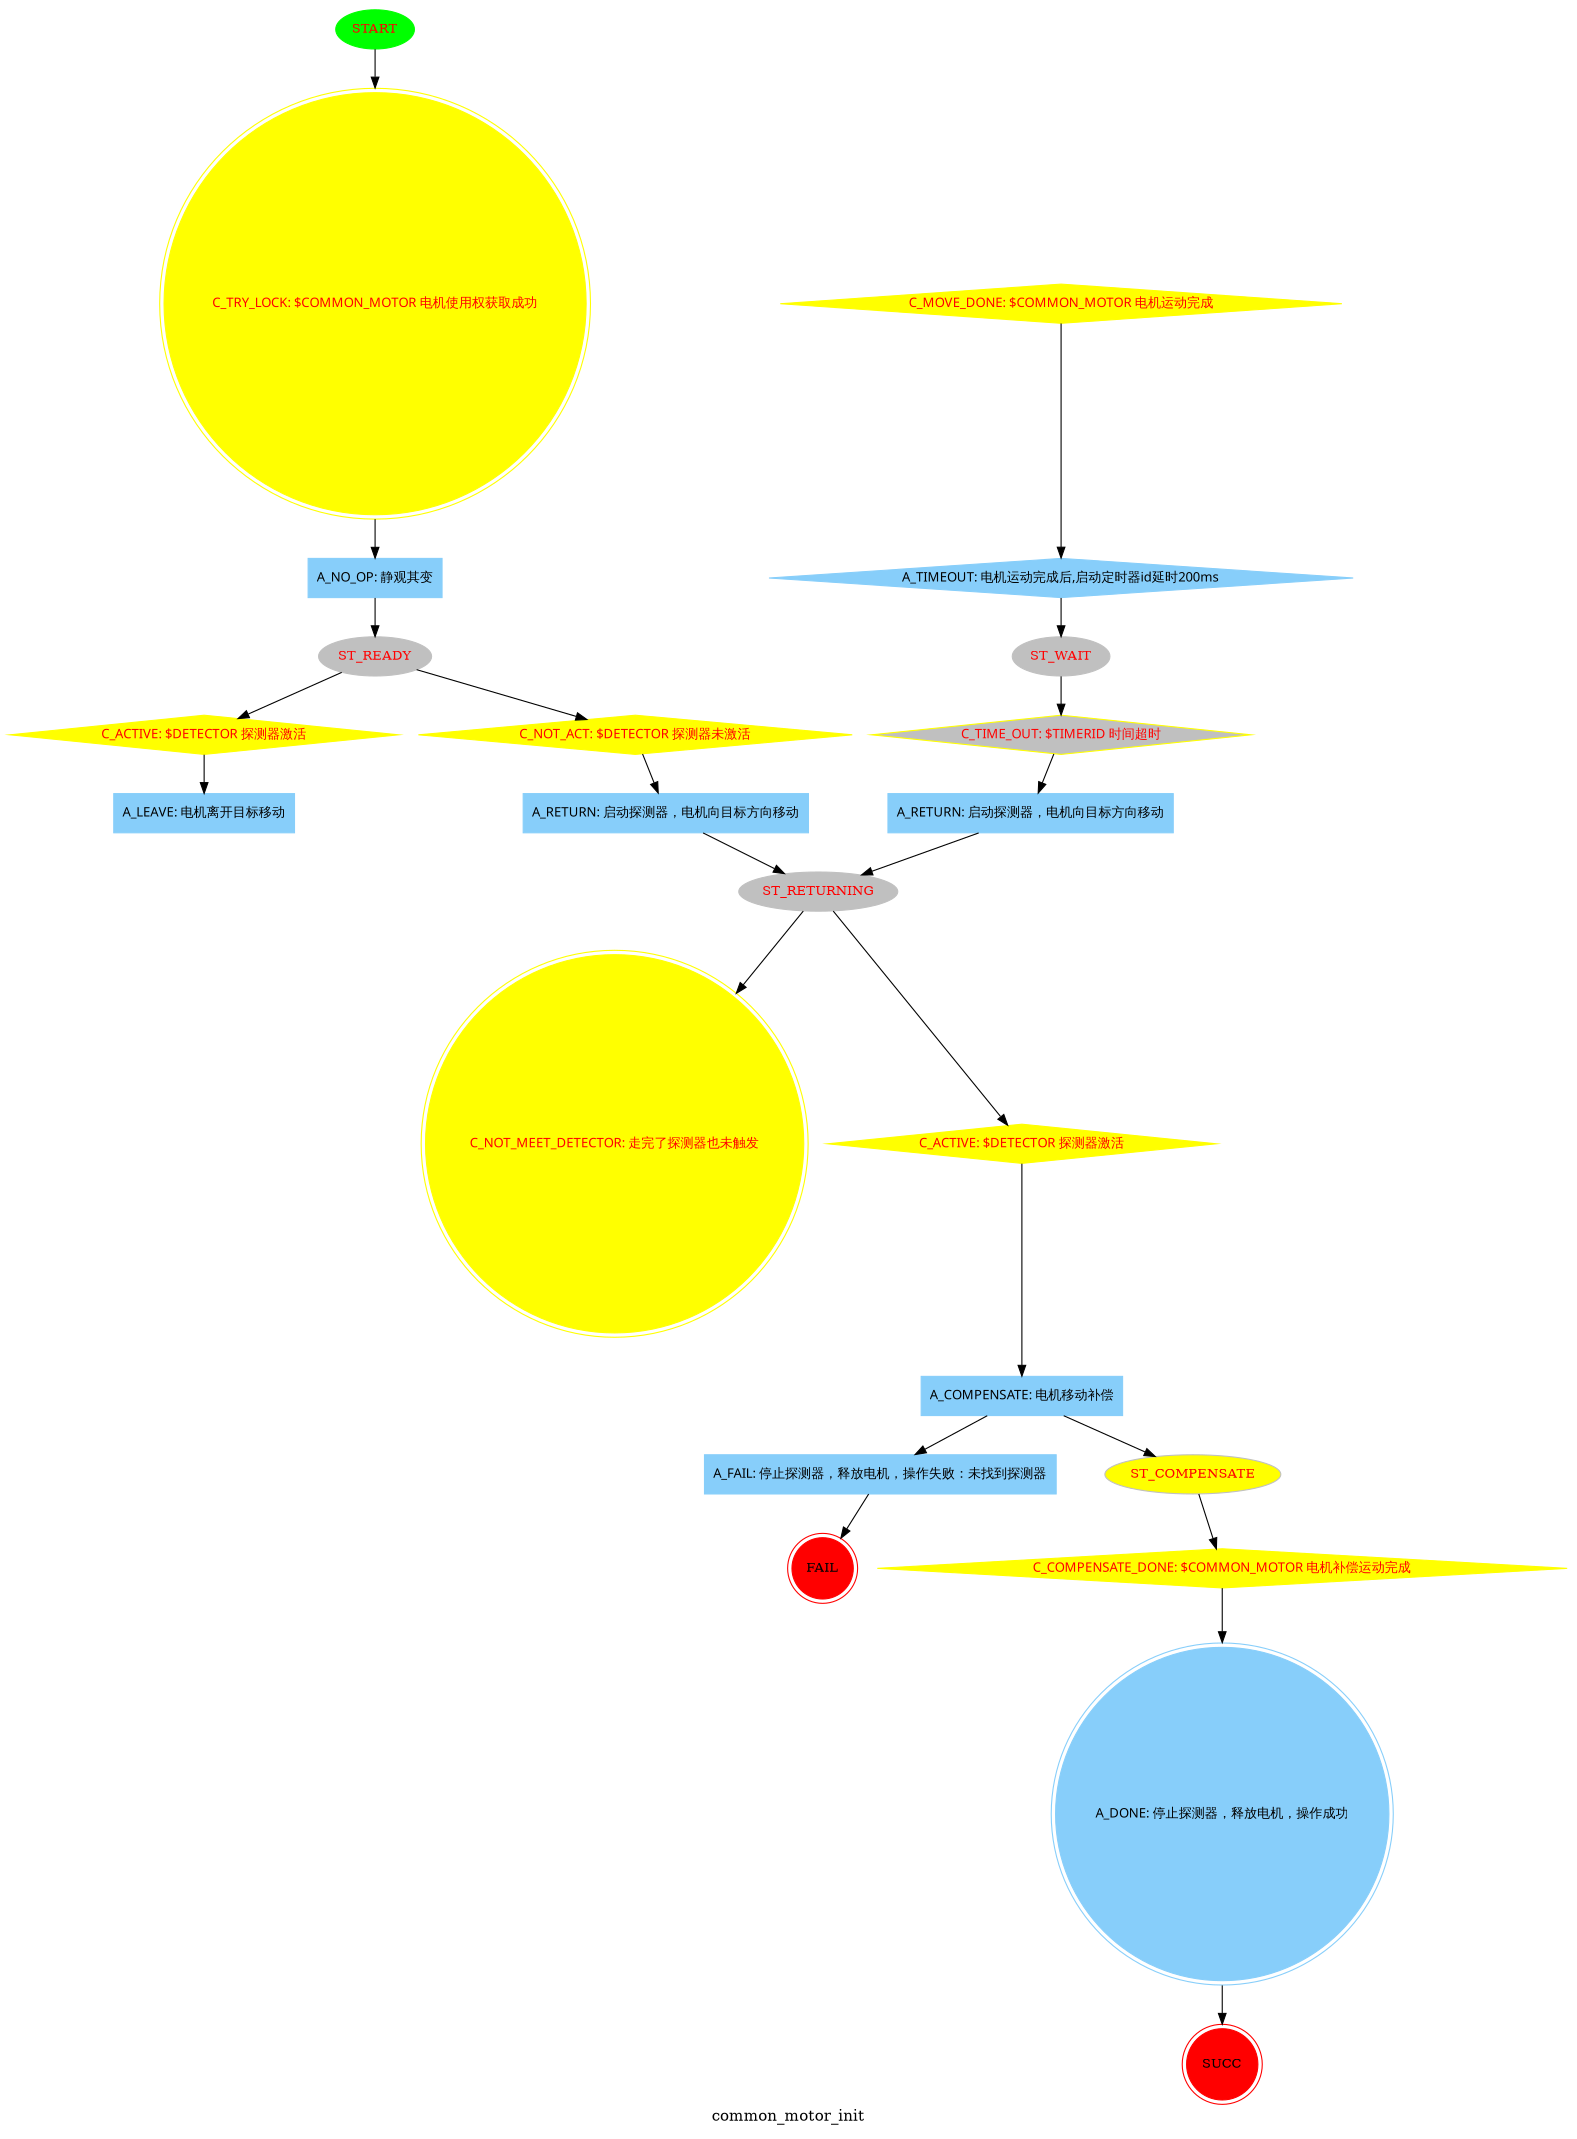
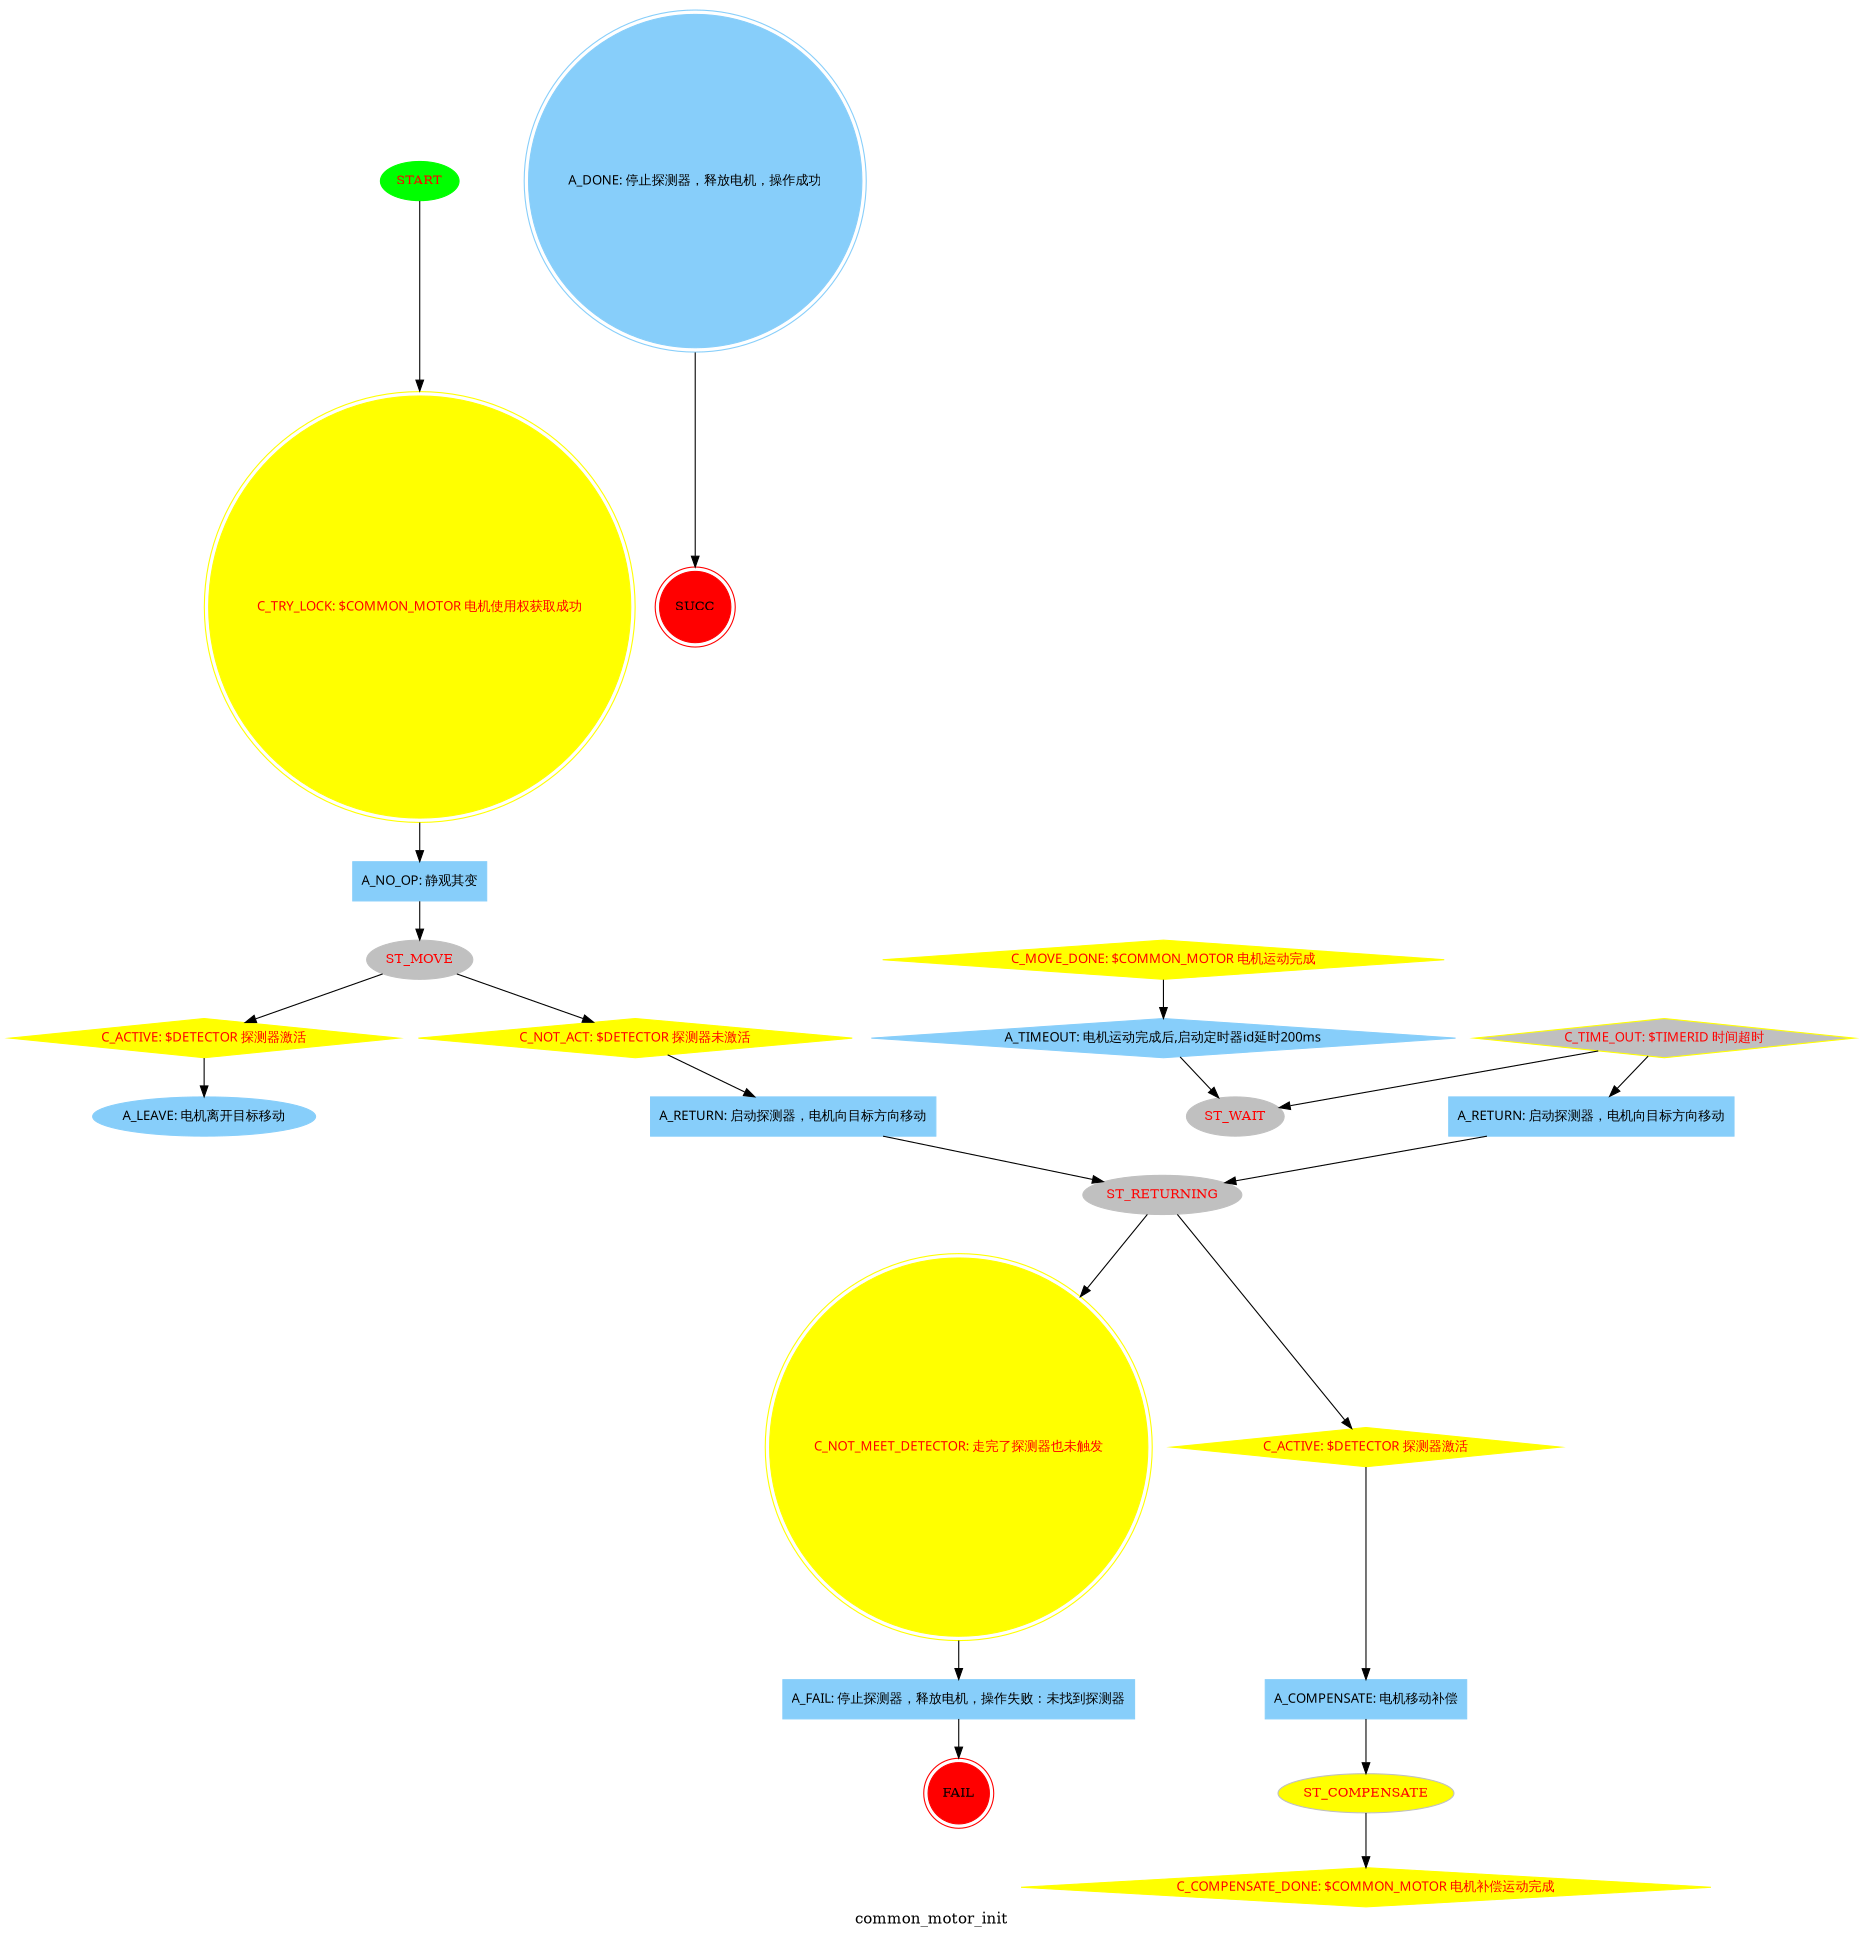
  digraph {
    label=common_motor_init
    node [color=Yellow fontcolor=Red fontsize=12 shape=diamond style=filled fontname=FangSong]
    n1 [color=Green label=START shape=ellipse fontname=""]
    n2 [label="C_TRY_LOCK: $COMMON_MOTOR 电机使用权获取成功" shape=doublecircle]
    n3 [color=lightskyblue fontcolor=Black label="A_NO_OP: 静观其变" shape=box]
-   n4 [color=Gray label=ST_READY shape=ellipse fontname=""]
+   n4 [color=Gray label=ST_MOVE shape=ellipse fontname=""]
    n5 [label="C_ACTIVE: $DETECTOR 探测器激活"]
    n6 [label="C_NOT_ACT: $DETECTOR 探测器未激活"]
-   n7 [color=lightskyblue fontcolor=Black label="A_LEAVE: 电机离开目标移动" shape=box]
+   n7 [color=lightskyblue fontcolor=Black label="A_LEAVE: 电机离开目标移动" shape=ellipse]
    n8 [color=lightskyblue fontcolor=Black label="A_RETURN: 启动探测器，电机向目标方向移动" shape=box]
    n9 [label="C_MOVE_DONE: $COMMON_MOTOR 电机运动完成"]
    n10 [color=lightskyblue fontcolor=Black label="A_TIMEOUT: 电机运动完成后,启动定时器id延时200ms"]
    n11 [color=Gray label=ST_WAIT shape=ellipse fontname=""]
    n12 [fillcolor=Gray label="C_TIME_OUT: $TIMERID 时间超时"]
    n13 [color=lightskyblue fontcolor=Black label="A_RETURN: 启动探测器，电机向目标方向移动" shape=box]
    n14 [color=Gray label=ST_RETURNING shape=ellipse fontname=""]
    n15 [label="C_NOT_MEET_DETECTOR: 走完了探测器也未触发" shape=doublecircle]
    n16 [label="C_ACTIVE: $DETECTOR 探测器激活"]
    n17 [color=lightskyblue fontcolor=Black label="A_FAIL: 停止探测器，释放电机，操作失败：未找到探测器" shape=box]
    n18 [color=lightskyblue fontcolor=Black label="A_COMPENSATE: 电机移动补偿" shape=box]
    n19 [color=Gray fillcolor=Yellow label=ST_COMPENSATE shape=ellipse fontname=""]
    n20 [label="C_COMPENSATE_DONE: $COMMON_MOTOR 电机补偿运动完成"]
    n21 [color=lightskyblue fontcolor=Black label="A_DONE: 停止探测器，释放电机，操作成功" shape=doublecircle]
    n22 [color=RED fontcolor=Black label=FAIL shape=doublecircle fontname=""]
    n23 [color=RED fontcolor=Black label=SUCC shape=doublecircle fontname=""]
    n1 -> n2
    n2 -> n3
    n3 -> n4
    n4 -> n5
    n4 -> n6
    n5 -> n7
    n6 -> n8
    n8 -> n14
    n9 -> n10
    n10 -> n11
-   n11 -> n12
+   n12 -> n11
    n12 -> n13
    n13 -> n14
    n14 -> n15
    n14 -> n16
-   n18 -> n17
+   n15 -> n17
    n16 -> n18
    n17 -> n22
    n18 -> n19
    n19 -> n20
-   n20 -> n21
    n21 -> n23
  }
